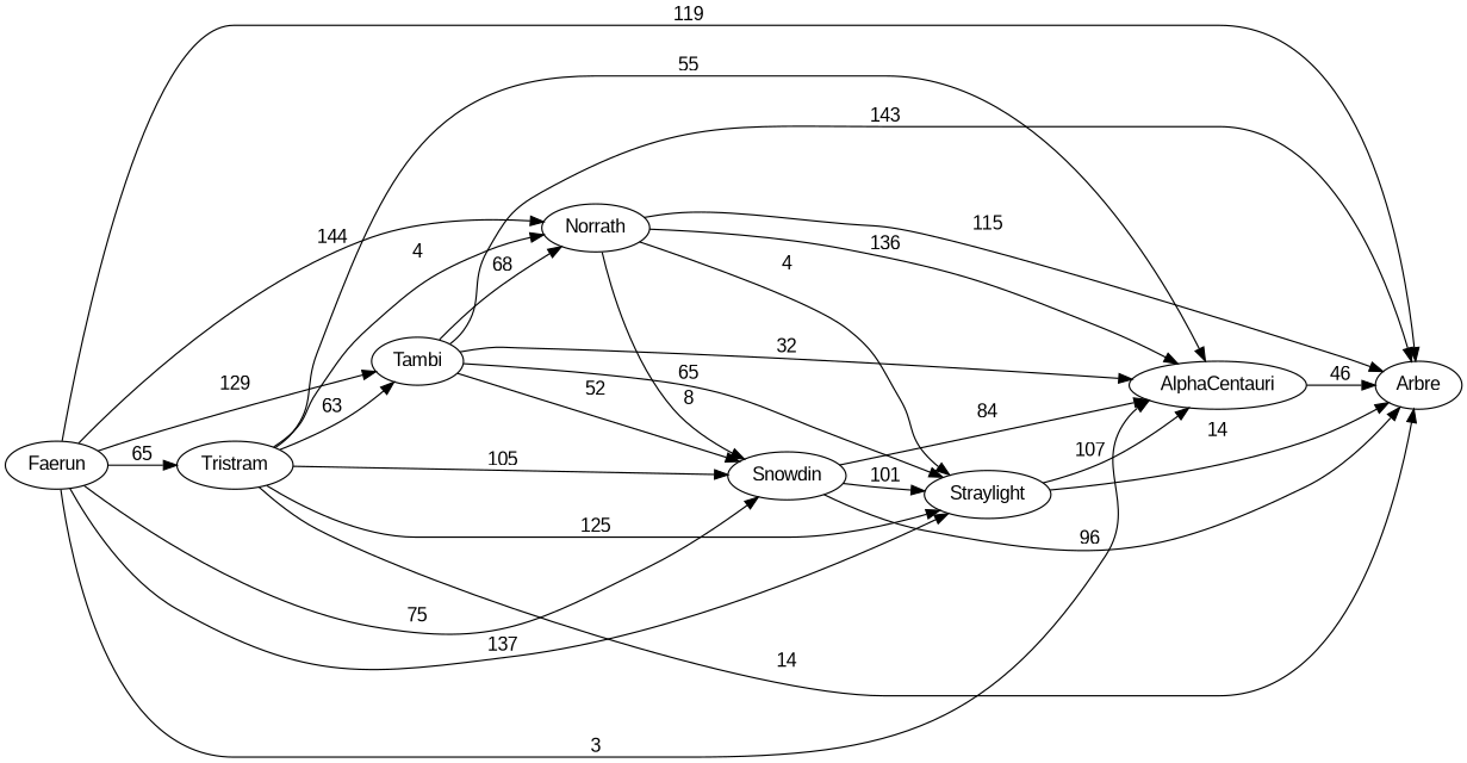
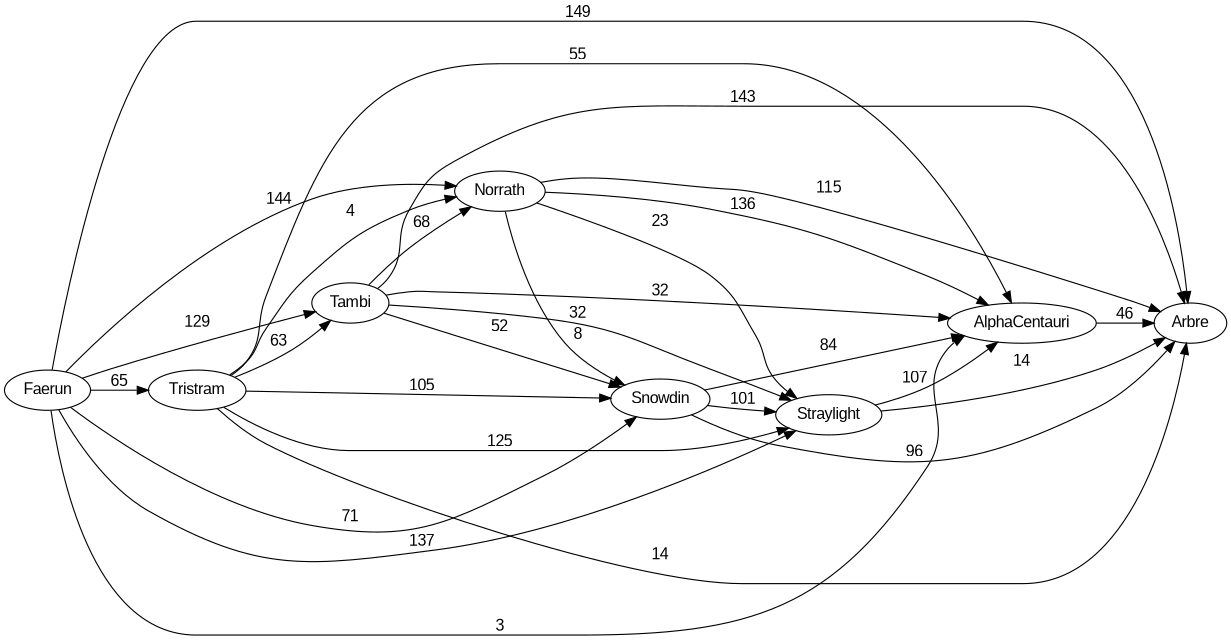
  digraph {
    fontname="Liberation Sans"
    rankdir=LR
    node [fontname="Liberation Sans"]
    edge [fontname="Liberation Sans"]
    n1 [label=Faerun]
    n2 [label=Tristram]
    n3 [label=Tambi]
    n4 [label=Norrath]
    n5 [label=Snowdin]
    n6 [label=Straylight]
    n7 [label=AlphaCentauri]
    n8 [label=Arbre]
    n1 -> n2 [label=65]
    n1 -> n3 [label=129]
    n1 -> n4 [label=144]
-   n1 -> n5 [label=75]
+   n1 -> n5 [label=71]
    n1 -> n6 [label=137]
    n1 -> n7 [label=3]
-   n1 -> n8 [label=119]
+   n1 -> n8 [label=149]
    n2 -> n3 [label=63]
    n2 -> n4 [label=4]
    n2 -> n5 [label=105]
    n2 -> n6 [label=125]
    n2 -> n7 [label=55]
    n2 -> n8 [label=14]
    n3 -> n4 [label=68]
    n3 -> n5 [label=52]
-   n3 -> n6 [label=65]
+   n3 -> n6 [label=32]
    n3 -> n7 [label=32]
    n3 -> n8 [label=143]
    n4 -> n5 [label=8]
-   n4 -> n6 [label=4]
+   n4 -> n6 [label=23]
    n4 -> n7 [label=136]
    n4 -> n8 [label=115]
    n5 -> n6 [label=101]
    n5 -> n7 [label=84]
    n5 -> n8 [label=96]
    n6 -> n7 [label=107]
    n6 -> n8 [label=14]
    n7 -> n8 [label=46]
  }
